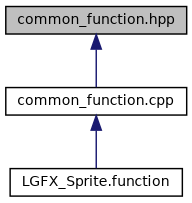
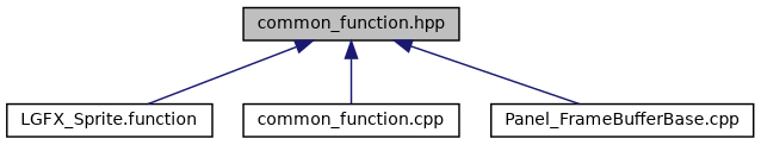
  digraph {
    node [color=black fillcolor=white fontname=Helvetica fontsize=10 shape=record style=filled]
    edge [color=midnightblue dir=back fontname=Helvetica fontsize=10 labelfontname=Helvetica labelfontsize=10 style=solid]
    n1 [fillcolor=grey75 fontcolor=black height=0.2 label="common_function.hpp" width=0.4]
    n2 [height=0.2 label="LGFX_Sprite.function" width=0.4]
    n3 [height=0.2 label="common_function.cpp" width=0.4]
-   n3 -> n2
+   n4 [height=0.2 label="Panel_FrameBufferBase.cpp" width=0.4]
+   n1 -> n2
    n1 -> n3
+   n1 -> n4
  }
